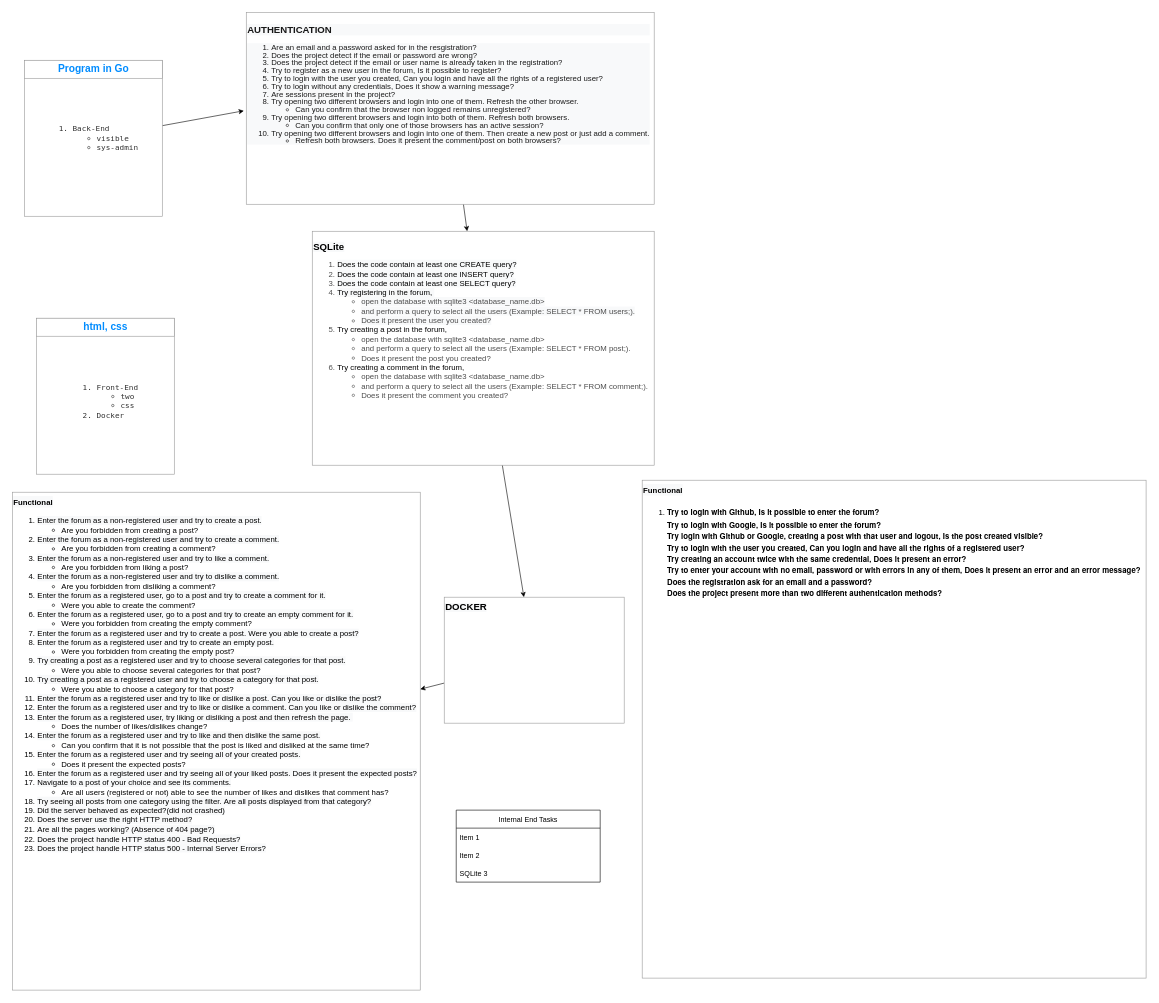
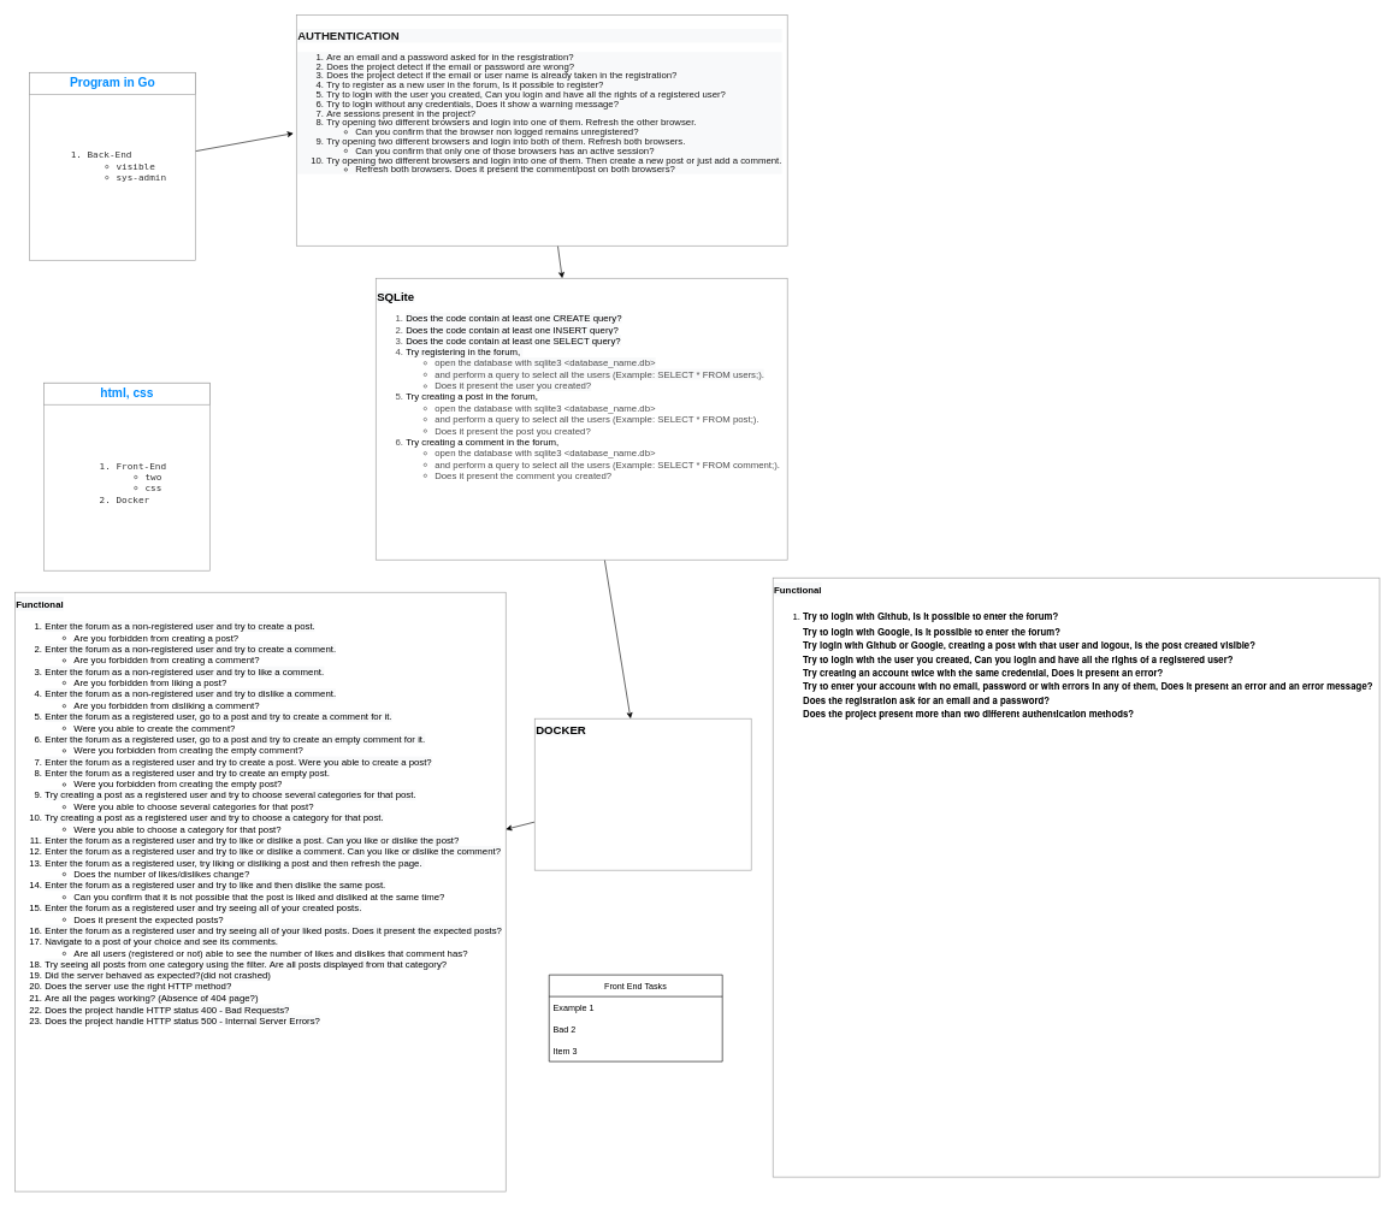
  <mxCell id="0" />
  <mxCell id="1" parent="0" />
- <mxCell id="2" value="Internal End Tasks" style="swimlane;fontStyle=0;childLayout=stackLayout;horizontal=1;startSize=30;horizontalStack=0;resizeParent=1;resizeParentMax=0;resizeLast=0;collapsible=1;marginBottom=0;" parent="1" vertex="1"><mxGeometry x="760" y="1350" width="240" height="120" as="geometry" /></mxCell>
- <mxCell id="3" value="Item 1" style="text;strokeColor=none;fillColor=none;align=left;verticalAlign=middle;spacingLeft=4;spacingRight=4;overflow=hidden;points=[[0,0.5],[1,0.5]];portConstraint=eastwest;rotatable=0;" parent="2" vertex="1"><mxGeometry y="30" width="240" height="30" as="geometry" /></mxCell>
- <mxCell id="4" value="Item 2" style="text;strokeColor=none;fillColor=none;align=left;verticalAlign=middle;spacingLeft=4;spacingRight=4;overflow=hidden;points=[[0,0.5],[1,0.5]];portConstraint=eastwest;rotatable=0;" parent="2" vertex="1"><mxGeometry y="60" width="240" height="30" as="geometry" /></mxCell>
- <mxCell id="5" value="SQLite 3" style="text;strokeColor=none;fillColor=none;align=left;verticalAlign=middle;spacingLeft=4;spacingRight=4;overflow=hidden;points=[[0,0.5],[1,0.5]];portConstraint=eastwest;rotatable=0;" parent="2" vertex="1"><mxGeometry y="90" width="240" height="30" as="geometry" /></mxCell>
+ <mxCell id="2" value="Front End Tasks" style="swimlane;fontStyle=0;childLayout=stackLayout;horizontal=1;startSize=30;horizontalStack=0;resizeParent=1;resizeParentMax=0;resizeLast=0;collapsible=1;marginBottom=0;" parent="1" vertex="1"><mxGeometry x="760" y="1350" width="240" height="120" as="geometry" /></mxCell>
+ <mxCell id="3" value="Example 1" style="text;strokeColor=none;fillColor=none;align=left;verticalAlign=middle;spacingLeft=4;spacingRight=4;overflow=hidden;points=[[0,0.5],[1,0.5]];portConstraint=eastwest;rotatable=0;" parent="2" vertex="1"><mxGeometry y="30" width="240" height="30" as="geometry" /></mxCell>
+ <mxCell id="4" value="Bad 2" style="text;strokeColor=none;fillColor=none;align=left;verticalAlign=middle;spacingLeft=4;spacingRight=4;overflow=hidden;points=[[0,0.5],[1,0.5]];portConstraint=eastwest;rotatable=0;" parent="2" vertex="1"><mxGeometry y="60" width="240" height="30" as="geometry" /></mxCell>
+ <mxCell id="5" value="Item 3" style="text;strokeColor=none;fillColor=none;align=left;verticalAlign=middle;spacingLeft=4;spacingRight=4;overflow=hidden;points=[[0,0.5],[1,0.5]];portConstraint=eastwest;rotatable=0;" parent="2" vertex="1"><mxGeometry y="90" width="240" height="30" as="geometry" /></mxCell>
  <mxCell id="6" style="edgeStyle=none;html=1;fontSize=13;fontColor=#4D4D4D;" parent="1" source="7" target="9" edge="1"><mxGeometry relative="1" as="geometry" /></mxCell>
  <mxCell id="7" value="&lt;p style=&quot;line-height: 0.8 ; font-size: 13px&quot;&gt;&lt;/p&gt;&lt;div style=&quot;color: rgb(0 , 0 , 0) ; font-family: &amp;#34;helvetica&amp;#34; ; font-style: normal ; letter-spacing: normal ; text-indent: 0px ; text-transform: none ; word-spacing: 0px ; background-color: rgb(248 , 249 , 250)&quot;&gt;&lt;b&gt;&lt;font style=&quot;font-size: 16px&quot;&gt;AUTHENTICATION&lt;/font&gt;&lt;/b&gt;&lt;br style=&quot;font-size: 13px&quot;&gt;&lt;/div&gt;&lt;div style=&quot;color: rgb(0 , 0 , 0) ; font-family: &amp;#34;helvetica&amp;#34; ; font-style: normal ; font-weight: 400 ; letter-spacing: normal ; text-indent: 0px ; text-transform: none ; word-spacing: 0px ; background-color: rgb(248 , 249 , 250) ; font-size: 13px ; line-height: 1&quot;&gt;&lt;ol style=&quot;font-size: 13px&quot;&gt;&lt;li style=&quot;font-size: 13px&quot;&gt;&lt;div style=&quot;font-family: &amp;#34;helvetica&amp;#34; ; display: inline ; font-size: 13px&quot;&gt;Are an email and a password asked for in the resgistration?&lt;/div&gt;&lt;/li&gt;&lt;li style=&quot;font-size: 13px&quot;&gt;Does the project detect if the email or password are wrong?&lt;/li&gt;&lt;li style=&quot;font-size: 13px&quot;&gt;Does the project detect if the email or user name is already taken in the registration?&lt;/li&gt;&lt;li style=&quot;font-size: 13px&quot;&gt;Try to register as a new user in the forum,&amp;nbsp;Is it possible to register?&lt;/li&gt;&lt;li style=&quot;font-size: 13px&quot;&gt;Try to login with the user you created,&amp;nbsp;Can you login and have all the rights of a registered user?&lt;/li&gt;&lt;li style=&quot;font-size: 13px&quot;&gt;Try to login without any credentials,&amp;nbsp;Does it show a warning message?&lt;/li&gt;&lt;li style=&quot;font-size: 13px&quot;&gt;Are sessions present in the project?&lt;/li&gt;&lt;li style=&quot;font-size: 13px&quot;&gt;Try opening two different browsers and login into one of them. Refresh the other browser.&amp;nbsp;&lt;/li&gt;&lt;ul&gt;&lt;li&gt;Can you confirm that the browser non logged remains unregistered?&lt;/li&gt;&lt;/ul&gt;&lt;li style=&quot;font-size: 13px&quot;&gt;Try opening two different browsers and login into both of them. Refresh both browsers.&amp;nbsp;&lt;/li&gt;&lt;ul&gt;&lt;li&gt;Can you confirm that only one of those browsers has an active session?&lt;/li&gt;&lt;/ul&gt;&lt;li style=&quot;font-size: 13px&quot;&gt;Try opening two different browsers and login into one of them. Then create a new post or just add a comment.&lt;/li&gt;&lt;ul&gt;&lt;li&gt;Refresh both browsers.&amp;nbsp;Does it present the comment/post on both browsers?&lt;/li&gt;&lt;/ul&gt;&lt;/ol&gt;&lt;/div&gt;&lt;p style=&quot;font-size: 13px&quot;&gt;&lt;/p&gt;" style="strokeWidth=1;shadow=0;dashed=0;align=left;html=1;shape=mxgraph.mockup.forms.rrect;rSize=0;strokeColor=#999999;fillColor=#ffffff;recursiveResize=0;rounded=0;labelBackgroundColor=#ffffff;verticalAlign=top;textOpacity=90;fontSize=13;" parent="1" vertex="1"><mxGeometry x="410" y="20" width="680" height="320" as="geometry" /></mxCell>
  <mxCell id="8" style="edgeStyle=none;html=1;fontSize=13;fontColor=#4D4D4D;" parent="1" source="9" target="12" edge="1"><mxGeometry relative="1" as="geometry" /></mxCell>
  <mxCell id="9" value="&lt;p style=&quot;line-height: 1 ; font-size: 12px&quot;&gt;&lt;span style=&quot;font-size: 16px ; color: rgb(0 , 0 , 0) ; background-color: rgb(248 , 249 , 250)&quot;&gt;&lt;b&gt;SQLite&lt;/b&gt;&lt;/span&gt;&lt;br&gt;&lt;/p&gt;&lt;p style=&quot;line-height: 1.3 ; font-size: 12px&quot;&gt;&lt;/p&gt;&lt;ol&gt;&lt;li&gt;&lt;span style=&quot;background-color: rgb(248 , 249 , 250)&quot;&gt;&lt;font color=&quot;#000000&quot; style=&quot;font-size: 13px&quot;&gt;Does the code contain at least one CREATE query?&lt;/font&gt;&lt;/span&gt;&lt;/li&gt;&lt;li&gt;&lt;span style=&quot;background-color: rgb(248 , 249 , 250)&quot;&gt;&lt;font color=&quot;#000000&quot; style=&quot;font-size: 13px&quot;&gt;Does the code contain at least one INSERT query?&lt;br style=&quot;padding: 0px ; margin: 0px&quot;&gt;&lt;/font&gt;&lt;/span&gt;&lt;/li&gt;&lt;li&gt;&lt;span style=&quot;background-color: rgb(248 , 249 , 250)&quot;&gt;&lt;font color=&quot;#000000&quot; style=&quot;font-size: 13px&quot;&gt;Does the code contain at least one SELECT query?&lt;br style=&quot;padding: 0px ; margin: 0px&quot;&gt;&lt;/font&gt;&lt;/span&gt;&lt;/li&gt;&lt;li&gt;&lt;span style=&quot;background-color: rgb(248 , 249 , 250)&quot;&gt;&lt;font color=&quot;#000000&quot; style=&quot;font-size: 13px&quot;&gt;Try registering in the forum,&amp;nbsp;&lt;/font&gt;&lt;/span&gt;&lt;/li&gt;&lt;ul&gt;&lt;li&gt;&lt;span style=&quot;background-color: rgb(248 , 249 , 250)&quot;&gt;open the database with sqlite3 &amp;lt;database_name.db&amp;gt;&lt;/span&gt;&lt;/li&gt;&lt;li&gt;&lt;span style=&quot;background-color: rgb(248 , 249 , 250)&quot;&gt;and perform a query to select all the users (Example: SELECT * FROM users;).&lt;/span&gt;&lt;/li&gt;&lt;li&gt;&lt;span style=&quot;background-color: rgb(248 , 249 , 250)&quot;&gt;Does it present the user you created?&lt;/span&gt;&lt;/li&gt;&lt;/ul&gt;&lt;li&gt;&lt;font color=&quot;#000000&quot; style=&quot;font-size: 13px&quot;&gt;Try creating a post in the forum,&amp;nbsp;&lt;/font&gt;&lt;/li&gt;&lt;ul&gt;&lt;li&gt;open the database with sqlite3 &amp;lt;database_name.db&amp;gt;&amp;nbsp;&lt;/li&gt;&lt;li&gt;and perform a query to select all the users (Example: SELECT * FROM post;).&lt;/li&gt;&lt;li&gt;Does it present the post you created?&lt;/li&gt;&lt;/ul&gt;&lt;li&gt;&lt;font color=&quot;#000000&quot; style=&quot;font-size: 13px&quot;&gt;Try creating a comment in the forum,&amp;nbsp;&lt;/font&gt;&lt;/li&gt;&lt;ul&gt;&lt;li&gt;open the database with sqlite3 &amp;lt;database_name.db&amp;gt;&amp;nbsp;&lt;/li&gt;&lt;li&gt;and perform a query to select all the users (Example: SELECT * FROM comment;).&amp;nbsp;&lt;/li&gt;&lt;li&gt;Does it present the comment you created?&lt;/li&gt;&lt;/ul&gt;&lt;/ol&gt;&lt;p&gt;&lt;/p&gt;&lt;p&gt;&lt;/p&gt;" style="strokeWidth=1;shadow=0;dashed=0;align=left;html=1;shape=mxgraph.mockup.forms.rrect;rSize=0;strokeColor=#999999;fillColor=#ffffff;recursiveResize=0;rounded=0;labelBackgroundColor=#ffffff;fontSize=13;fontColor=#4D4D4D;verticalAlign=top;" parent="1" vertex="1"><mxGeometry x="520" y="385" width="570" height="390" as="geometry" /></mxCell>
  <mxCell id="10" value="&lt;span style=&quot;color: rgb(0 , 0 , 0) ; background-color: rgb(248 , 249 , 250)&quot;&gt;&lt;font style=&quot;font-size: 13px&quot;&gt;&lt;b&gt;Functional&lt;/b&gt;&lt;br&gt;&lt;ol&gt;&lt;li&gt;&lt;span style=&quot;color: rgb(0 , 0 , 0) ; background-color: rgb(248 , 249 , 250)&quot;&gt;Enter the forum as a non-registered user and try to create a post.&lt;/span&gt;&lt;/li&gt;&lt;ul&gt;&lt;li&gt;Are you forbidden from creating a post?&lt;/li&gt;&lt;/ul&gt;&lt;li&gt;&lt;span style=&quot;color: rgb(0 , 0 , 0) ; background-color: rgb(248 , 249 , 250)&quot;&gt;Enter the forum as a non-registered user and try to create a comment.&lt;/span&gt;&lt;/li&gt;&lt;ul&gt;&lt;li&gt;Are you forbidden from creating a comment?&lt;/li&gt;&lt;/ul&gt;&lt;li&gt;&lt;span style=&quot;color: rgb(0 , 0 , 0) ; background-color: rgb(248 , 249 , 250)&quot;&gt;Enter the forum as a non-registered user and try to like a comment.&lt;/span&gt;&lt;/li&gt;&lt;ul&gt;&lt;li&gt;Are you forbidden from liking a post?&lt;/li&gt;&lt;/ul&gt;&lt;li&gt;&lt;span style=&quot;color: rgb(0 , 0 , 0) ; background-color: rgb(248 , 249 , 250)&quot;&gt;Enter the forum as a non-registered user and try to dislike a comment.&lt;/span&gt;&lt;/li&gt;&lt;ul&gt;&lt;li&gt;Are you forbidden from disliking a comment?&lt;/li&gt;&lt;/ul&gt;&lt;li&gt;&lt;span style=&quot;color: rgb(0 , 0 , 0) ; background-color: rgb(248 , 249 , 250)&quot;&gt;Enter the forum as a registered user, go to a post and try to create a comment for it.&lt;/span&gt;&lt;/li&gt;&lt;ul&gt;&lt;li&gt;Were you able to create the comment?&lt;/li&gt;&lt;/ul&gt;&lt;li&gt;&lt;span style=&quot;color: rgb(0 , 0 , 0) ; background-color: rgb(248 , 249 , 250)&quot;&gt;Enter the forum as a registered user, go to a post and try to create an empty comment for it.&lt;/span&gt;&lt;/li&gt;&lt;ul&gt;&lt;li&gt;Were you forbidden from creating the empty comment?&lt;/li&gt;&lt;/ul&gt;&lt;li&gt;&lt;span style=&quot;color: rgb(0 , 0 , 0) ; background-color: rgb(248 , 249 , 250)&quot;&gt;Enter the forum as a registered user and try to create a post.&amp;nbsp;&lt;/span&gt;&lt;span style=&quot;color: rgb(0 , 0 , 0) ; background-color: rgb(248 , 249 , 250)&quot;&gt;Were you able to create a post?&lt;/span&gt;&lt;/li&gt;&lt;li&gt;&lt;span style=&quot;color: rgb(0 , 0 , 0) ; background-color: rgb(248 , 249 , 250)&quot;&gt;Enter the forum as a registered user and try to create an empty post.&lt;/span&gt;&lt;/li&gt;&lt;ul&gt;&lt;li&gt;Were you forbidden from creating the empty post?&lt;/li&gt;&lt;/ul&gt;&lt;li&gt;&lt;span style=&quot;color: rgb(0 , 0 , 0) ; background-color: rgb(248 , 249 , 250)&quot;&gt;Try creating a post as a registered user and try to choose several categories for that post.&lt;/span&gt;&lt;/li&gt;&lt;ul&gt;&lt;li&gt;Were you able to choose several categories for that post?&lt;/li&gt;&lt;/ul&gt;&lt;li&gt;&lt;span style=&quot;color: rgb(0 , 0 , 0) ; background-color: rgb(248 , 249 , 250)&quot;&gt;Try creating a post as a registered user and try to choose a category for that post.&lt;/span&gt;&lt;/li&gt;&lt;ul&gt;&lt;li&gt;Were you able to choose a category for that post?&lt;/li&gt;&lt;/ul&gt;&lt;li&gt;&lt;span style=&quot;color: rgb(0 , 0 , 0) ; background-color: rgb(248 , 249 , 250)&quot;&gt;Enter the forum as a registered user and try to like or dislike a post.&amp;nbsp;&lt;/span&gt;&lt;span style=&quot;color: rgb(0 , 0 , 0) ; background-color: rgb(248 , 249 , 250)&quot;&gt;Can you like or dislike the post?&lt;/span&gt;&lt;/li&gt;&lt;li&gt;&lt;span style=&quot;color: rgb(0 , 0 , 0) ; background-color: rgb(248 , 249 , 250)&quot;&gt;Enter the forum as a registered user and try to like or dislike a comment.&amp;nbsp;&lt;/span&gt;&lt;span style=&quot;color: rgb(0 , 0 , 0) ; background-color: rgb(248 , 249 , 250)&quot;&gt;Can you like or dislike the comment?&lt;/span&gt;&lt;/li&gt;&lt;li&gt;&lt;span style=&quot;color: rgb(0 , 0 , 0) ; background-color: rgb(248 , 249 , 250)&quot;&gt;Enter the forum as a registered user, try liking or disliking a post and then refresh the page.&amp;nbsp;&lt;/span&gt;&lt;/li&gt;&lt;ul&gt;&lt;li&gt;Does the number of likes/dislikes change?&lt;/li&gt;&lt;/ul&gt;&lt;li&gt;&lt;span style=&quot;color: rgb(0 , 0 , 0) ; background-color: rgb(248 , 249 , 250)&quot;&gt;Enter the forum as a registered user and try to like and then dislike the same post.&lt;/span&gt;&lt;/li&gt;&lt;ul&gt;&lt;li&gt;Can you confirm that it is not possible that the post is liked and disliked at the same time?&lt;/li&gt;&lt;/ul&gt;&lt;li&gt;&lt;span style=&quot;color: rgb(0 , 0 , 0) ; background-color: rgb(248 , 249 , 250)&quot;&gt;Enter the forum as a registered user and try seeing all of your created posts.&lt;/span&gt;&lt;/li&gt;&lt;ul&gt;&lt;li&gt;Does it present the expected posts?&lt;/li&gt;&lt;/ul&gt;&lt;li&gt;&lt;span style=&quot;color: rgb(0 , 0 , 0) ; background-color: rgb(248 , 249 , 250)&quot;&gt;Enter the forum as a registered user and try seeing all of your liked posts.&amp;nbsp;&lt;/span&gt;&lt;span style=&quot;color: rgb(0 , 0 , 0) ; background-color: rgb(248 , 249 , 250)&quot;&gt;Does it present the expected posts?&lt;/span&gt;&lt;/li&gt;&lt;li&gt;&lt;span style=&quot;color: rgb(0 , 0 , 0) ; background-color: rgb(248 , 249 , 250)&quot;&gt;Navigate to a post of your choice and see its comments.&lt;/span&gt;&lt;/li&gt;&lt;ul&gt;&lt;li&gt;Are all users (registered or not) able to see the number of likes and dislikes that comment has?&lt;/li&gt;&lt;/ul&gt;&lt;li&gt;&lt;span style=&quot;color: rgb(0 , 0 , 0) ; background-color: rgb(248 , 249 , 250)&quot;&gt;Try seeing all posts from one category using the filter.&amp;nbsp;&lt;/span&gt;&lt;span style=&quot;color: rgb(0 , 0 , 0) ; background-color: rgb(248 , 249 , 250)&quot;&gt;Are all posts displayed from that category?&lt;/span&gt;&lt;/li&gt;&lt;li&gt;&lt;span style=&quot;color: rgb(0 , 0 , 0) ; background-color: rgb(248 , 249 , 250)&quot;&gt;Did the server behaved as expected?(did not crashed)&lt;/span&gt;&lt;/li&gt;&lt;li&gt;&lt;span style=&quot;color: rgb(0 , 0 , 0) ; background-color: rgb(248 , 249 , 250)&quot;&gt;Does the server use the right HTTP method?&lt;/span&gt;&lt;/li&gt;&lt;li&gt;&lt;span style=&quot;color: rgb(0 , 0 , 0) ; background-color: rgb(248 , 249 , 250)&quot;&gt;Are all the pages working? (Absence of 404 page?)&lt;/span&gt;&lt;/li&gt;&lt;li&gt;&lt;span style=&quot;color: rgb(0 , 0 , 0) ; background-color: rgb(248 , 249 , 250)&quot;&gt;Does the project handle HTTP status 400 - Bad Requests?&lt;/span&gt;&lt;/li&gt;&lt;li&gt;&lt;span style=&quot;color: rgb(0 , 0 , 0) ; background-color: rgb(248 , 249 , 250)&quot;&gt;Does the project handle HTTP status 500 - Internal Server Errors?&lt;/span&gt;&lt;/li&gt;&lt;/ol&gt;&lt;/font&gt;&lt;/span&gt;" style="strokeWidth=1;shadow=0;dashed=0;align=left;html=1;shape=mxgraph.mockup.forms.rrect;rSize=0;strokeColor=#999999;fillColor=#ffffff;recursiveResize=0;rounded=0;labelBackgroundColor=#ffffff;fontSize=17;fontColor=#4D4D4D;verticalAlign=top;" parent="1" vertex="1"><mxGeometry x="20" y="820" width="680" height="830" as="geometry" /></mxCell>
  <mxCell id="11" style="edgeStyle=none;html=1;fontSize=13;fontColor=#4D4D4D;" parent="1" source="12" target="10" edge="1"><mxGeometry relative="1" as="geometry" /></mxCell>
  <mxCell id="12" value="&lt;span style=&quot;color: rgb(0 , 0 , 0) ; font-family: &amp;#34;helvetica&amp;#34; ; background-color: rgb(248 , 249 , 250)&quot;&gt;&lt;b&gt;&lt;font style=&quot;font-size: 16px&quot;&gt;DOCKER&lt;/font&gt;&lt;/b&gt;&lt;/span&gt;" style="strokeWidth=1;shadow=0;dashed=0;align=left;html=1;shape=mxgraph.mockup.forms.rrect;rSize=0;strokeColor=#999999;fillColor=#ffffff;recursiveResize=0;rounded=0;labelBackgroundColor=#ffffff;fontSize=13;fontColor=#4D4D4D;verticalAlign=top;" parent="1" vertex="1"><mxGeometry x="740" y="995" width="300" height="210" as="geometry" /></mxCell>
  <mxCell id="13" style="edgeStyle=none;html=1;entryX=-0.006;entryY=0.513;entryDx=0;entryDy=0;entryPerimeter=0;" edge="1" parent="1" source="14" target="7"><mxGeometry relative="1" as="geometry" /></mxCell>
  <mxCell id="14" value="&lt;ol style=&quot;color: rgb(51 , 51 , 51) ; font-family: &amp;#34;ibm plex mono&amp;#34; , monospace ; font-size: 12.8px ; text-align: left&quot;&gt;&lt;li&gt;Back-End&lt;/li&gt;&lt;ul&gt;&lt;li&gt;visible&lt;/li&gt;&lt;li&gt;sys-admin&lt;/li&gt;&lt;/ul&gt;&lt;/ol&gt;" style="strokeWidth=1;shadow=0;dashed=0;align=center;html=1;shape=mxgraph.mockup.forms.rrect;rSize=0;strokeColor=#999999;fillColor=#ffffff;rounded=0;labelBackgroundColor=#ffffff;fontSize=13;fontColor=#4D4D4D;" parent="1" vertex="1"><mxGeometry x="40" y="100" width="230" height="260" as="geometry" /></mxCell>
  <mxCell id="15" value="&lt;b&gt;Program in Go&lt;/b&gt;" style="strokeWidth=1;shadow=0;dashed=0;align=center;html=1;shape=mxgraph.mockup.forms.rrect;rSize=0;strokeColor=#999999;fontColor=#008cff;fontSize=17;fillColor=#ffffff;resizeWidth=1;rounded=0;labelBackgroundColor=#ffffff;" parent="14" vertex="1"><mxGeometry width="230.0" height="30" relative="1" as="geometry" /></mxCell>
  <mxCell id="16" value="&lt;div style=&quot;text-align: left&quot;&gt;&lt;font color=&quot;#333333&quot; face=&quot;ibm plex mono, monospace&quot;&gt;&lt;span style=&quot;font-size: 12.8px&quot;&gt;&lt;br&gt;&lt;/span&gt;&lt;/font&gt;&lt;/div&gt;&lt;ol style=&quot;color: rgb(51 , 51 , 51) ; font-family: &amp;#34;ibm plex mono&amp;#34; , monospace ; font-size: 12.8px ; text-align: left&quot;&gt;&lt;li&gt;Front-End&lt;/li&gt;&lt;ul&gt;&lt;li&gt;two&lt;/li&gt;&lt;li&gt;css&lt;/li&gt;&lt;/ul&gt;&lt;li&gt;Docker&lt;/li&gt;&lt;/ol&gt;" style="strokeWidth=1;shadow=0;dashed=0;align=center;html=1;shape=mxgraph.mockup.forms.rrect;rSize=0;strokeColor=#999999;fillColor=#ffffff;rounded=0;labelBackgroundColor=#ffffff;fontSize=13;fontColor=#4D4D4D;" parent="1" vertex="1"><mxGeometry x="60" y="530" width="230" height="260" as="geometry" /></mxCell>
  <mxCell id="17" value="&lt;b&gt;html, css&lt;/b&gt;" style="strokeWidth=1;shadow=0;dashed=0;align=center;html=1;shape=mxgraph.mockup.forms.rrect;rSize=0;strokeColor=#999999;fontColor=#008cff;fontSize=17;fillColor=#ffffff;resizeWidth=1;rounded=0;labelBackgroundColor=#ffffff;" parent="16" vertex="1"><mxGeometry width="230.0" height="30" relative="1" as="geometry" /></mxCell>
  <mxCell id="18" value="&lt;span style=&quot;color: rgb(0 , 0 , 0) ; background-color: rgb(248 , 249 , 250)&quot;&gt;&lt;font style=&quot;font-size: 13px&quot;&gt;&lt;b&gt;Functional&lt;/b&gt;&lt;br&gt;&lt;ol&gt;&lt;li&gt;&lt;p class=&quot;p1&quot; style=&quot;margin: 0px 0px 2px ; font-stretch: normal ; font-size: 16px ; line-height: normal ; font-family: &amp;#34;helvetica neue&amp;#34;&quot;&gt;&lt;b style=&quot;font-size: 13px&quot;&gt;Try to login with Github, Is it possible to enter the forum?&lt;/b&gt;&lt;br&gt;&lt;/p&gt;&lt;p class=&quot;p2&quot; style=&quot;margin: 0px ; font-stretch: normal ; line-height: normal ; font-family: &amp;#34;helvetica neue&amp;#34;&quot;&gt;&lt;b&gt;Try to login with Google, Is it possible to enter the forum?&lt;/b&gt;&lt;/p&gt;&lt;p class=&quot;p2&quot; style=&quot;margin: 0px ; font-stretch: normal ; line-height: normal ; font-family: &amp;#34;helvetica neue&amp;#34;&quot;&gt;&lt;b&gt;Try login with Github or Google, creating a post with that user and logout, Is the post created visible?&lt;/b&gt;&lt;/p&gt;&lt;p class=&quot;p2&quot; style=&quot;margin: 0px ; font-stretch: normal ; line-height: normal ; font-family: &amp;#34;helvetica neue&amp;#34;&quot;&gt;&lt;b&gt;Try to login with the user you created, Can you login and have all the rights of a registered user?&lt;/b&gt;&lt;/p&gt;&lt;p class=&quot;p2&quot; style=&quot;margin: 0px ; font-stretch: normal ; line-height: normal ; font-family: &amp;#34;helvetica neue&amp;#34;&quot;&gt;&lt;b&gt;Try creating an account twice with the same credential, Does it present an error?&lt;/b&gt;&lt;/p&gt;&lt;p class=&quot;p2&quot; style=&quot;margin: 0px ; font-stretch: normal ; line-height: normal ; font-family: &amp;#34;helvetica neue&amp;#34;&quot;&gt;&lt;b&gt;Try to enter your account with no email, password or with errors in any of them, Does it present an error and an error message?&lt;/b&gt;&lt;/p&gt;&lt;p class=&quot;p2&quot; style=&quot;margin: 0px ; font-stretch: normal ; line-height: normal ; font-family: &amp;#34;helvetica neue&amp;#34;&quot;&gt;&lt;b&gt;Does the registration ask for an email and a password?&lt;/b&gt;&lt;/p&gt;&lt;p class=&quot;p2&quot; style=&quot;margin: 0px ; font-stretch: normal ; line-height: normal ; font-family: &amp;#34;helvetica neue&amp;#34;&quot;&gt;&lt;b&gt;Does the project present more than two different authentication methods?&lt;/b&gt;&lt;/p&gt;&lt;/li&gt;&lt;/ol&gt;&lt;/font&gt;&lt;/span&gt;" style="strokeWidth=1;shadow=0;dashed=0;align=left;html=1;shape=mxgraph.mockup.forms.rrect;rSize=0;strokeColor=#999999;fillColor=#ffffff;recursiveResize=0;rounded=0;labelBackgroundColor=#ffffff;fontSize=17;fontColor=#4D4D4D;verticalAlign=top;" parent="1" vertex="1"><mxGeometry x="1070" y="800" width="840" height="830" as="geometry" /></mxCell>
